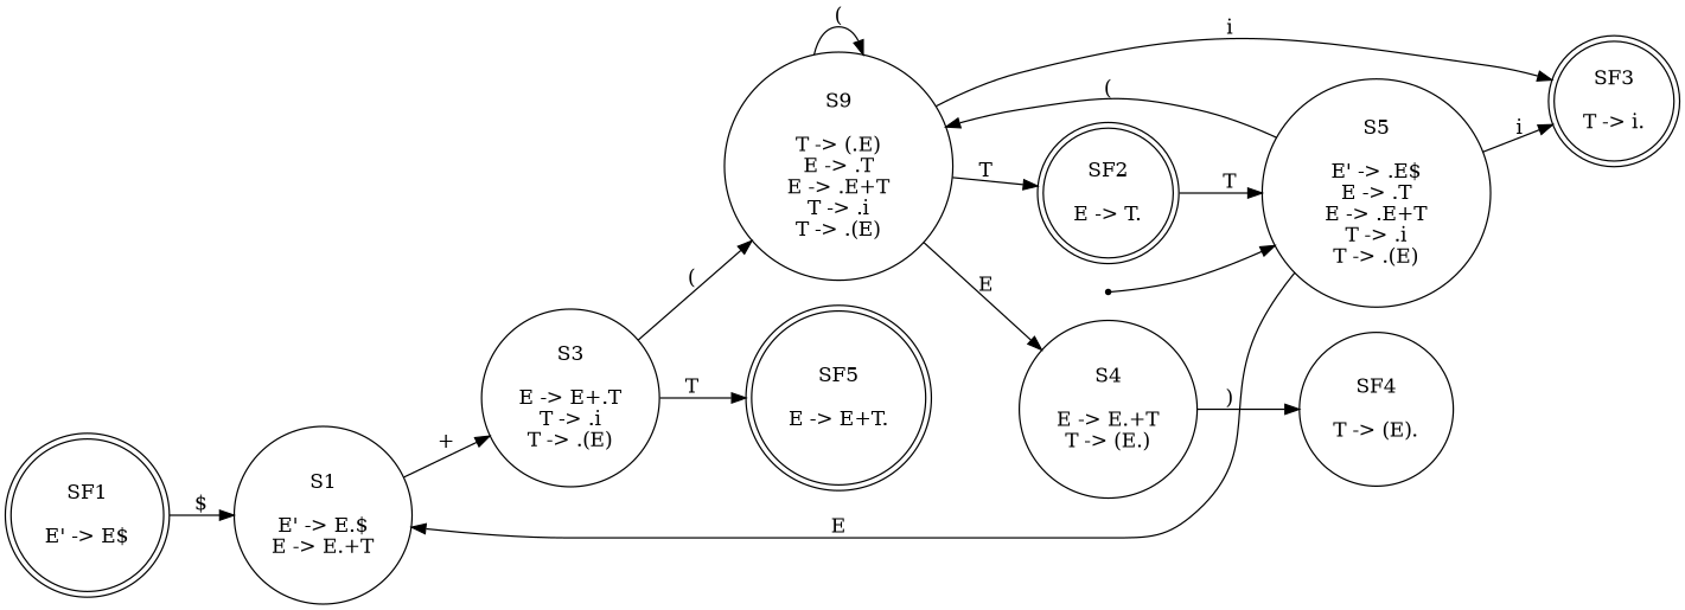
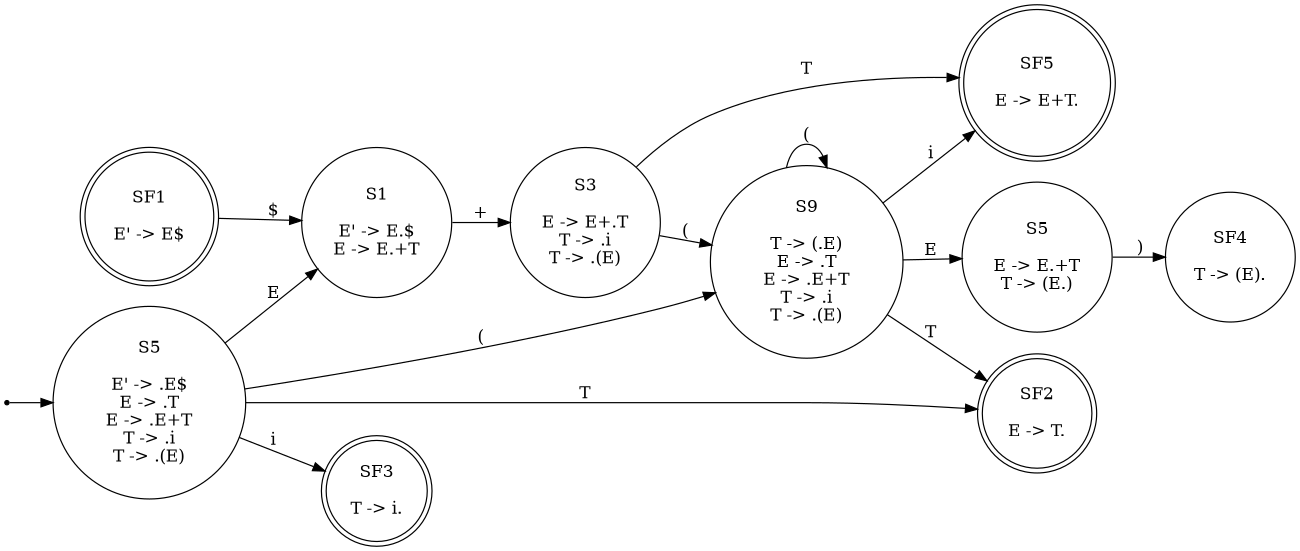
  digraph {
    rankdir=LR
    node [shape=circle]
    n1 [label="SF1\n\nE' -> E$" shape=doublecircle]
    n2 [label="S1\n\nE' -> E.$\nE -> E.+T"]
    n3 [label="SF2\n\nE -> T." shape=doublecircle]
    n4 [label="SF3\n\nT -> i." shape=doublecircle]
    n5 [label="SF4\n\nT -> (E)."]
    n6 [label="SF5\n\nE -> E+T." shape=doublecircle]
    init [shape=point]
    n8 [label="S5\n\nE' -> .E$\nE -> .T\nE -> .E+T\nT -> .i\nT -> .(E)"]
    n9 [label="S9\n\nT -> (.E)\nE -> .T\nE -> .E+T\nT -> .i\nT -> .(E)"]
    n10 [label="S3\n\nE -> E+.T\nT -> .i\nT -> .(E)"]
-   n11 [label="S4\n\nE -> E.+T\nT -> (E.)"]
+   n11 [label="S5\n\nE -> E.+T\nT -> (E.)"]
    n1 -> n2 [label="$"]
    n2 -> n10 [label="+"]
    init -> n8
    n8 -> n2 [label=E]
-   n3 -> n8 [label=T]
+   n8 -> n3 [label=T]
    n8 -> n4 [label=i]
    n8 -> n9 [label="("]
    n9 -> n3 [label=T]
-   n9 -> n4 [label=i]
+   n9 -> n6 [label=i]
    n9 -> n9 [label="("]
    n9 -> n11 [label=E]
    n10 -> n6 [label=T]
    n10 -> n9 [label="("]
    n11 -> n5 [label=")"]
  }
